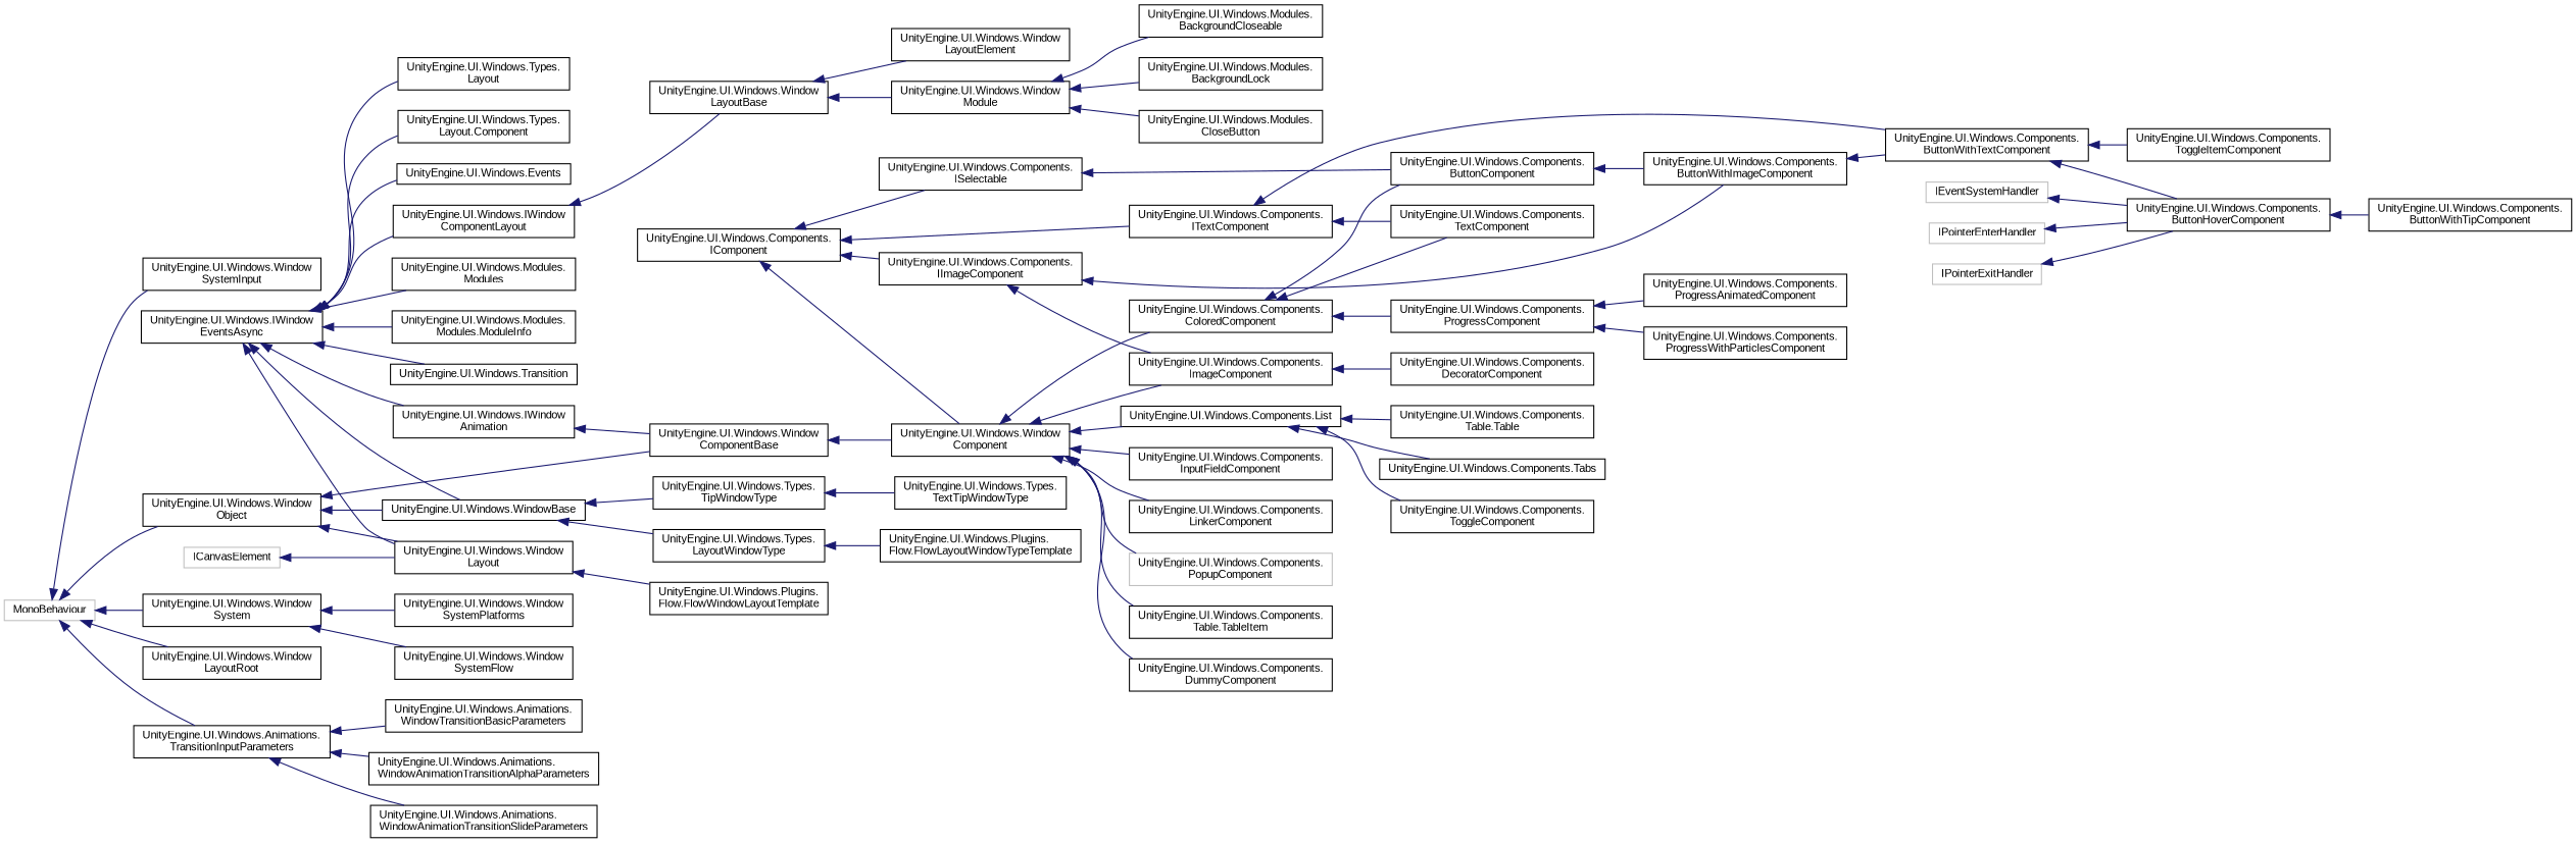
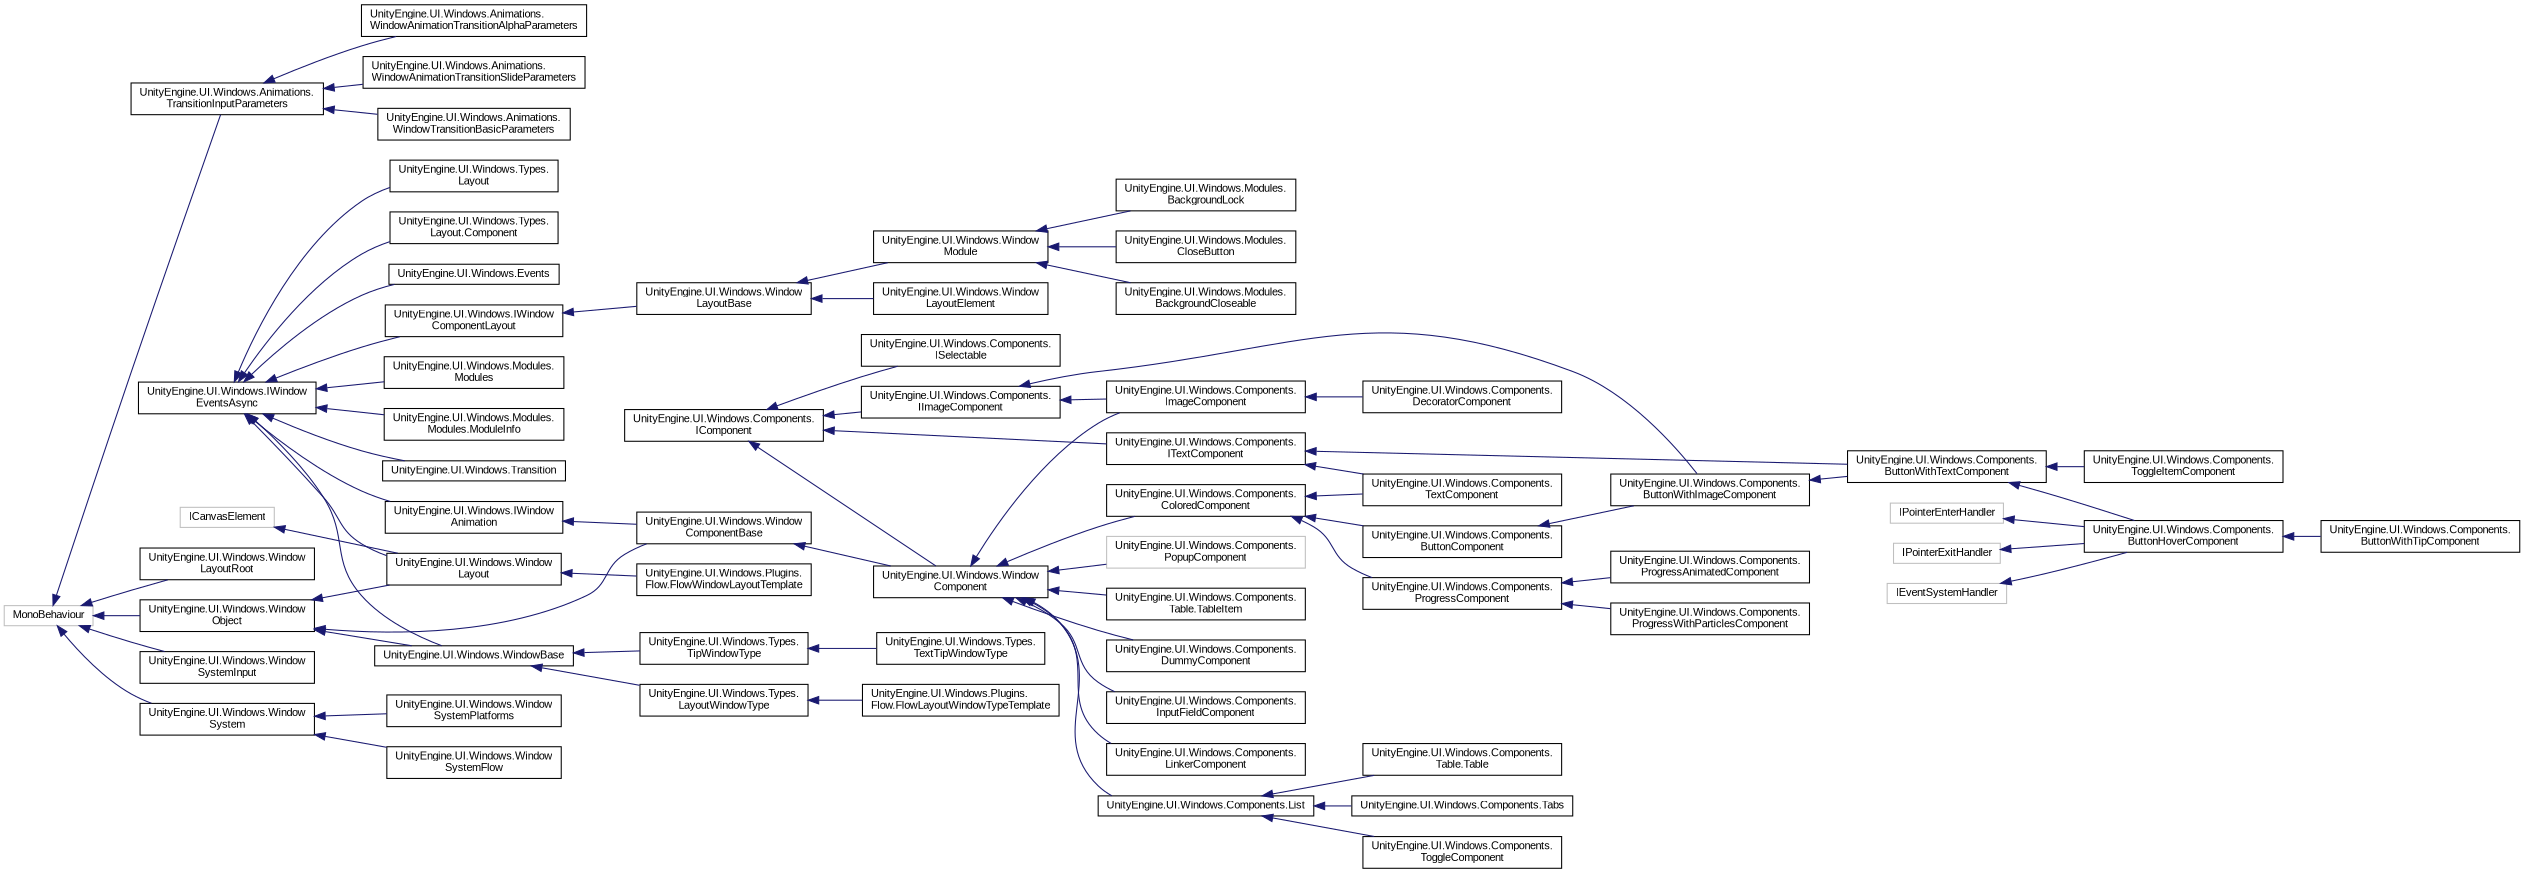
  digraph {
    fontname="Liberation Sans"
    rankdir=LR
    node [color=black fillcolor=white fontname="Liberation Sans" fontsize=10 shape=record style=filled]
    edge [color=midnightblue dir=back fontname="Liberation Sans" fontsize=10 labelfontname=FreeSans labelfontsize=10 style=solid]
    n1 [color=grey75 height=0.2 label=ICanvasElement width=0.4]
    n2 [height=0.2 label="UnityEngine.UI.Windows.Window\lLayout" width=0.4]
    n3 [height=0.2 label="UnityEngine.UI.Windows.Plugins.\lFlow.FlowWindowLayoutTemplate" width=0.4]
    n4 [height=0.2 label="UnityEngine.UI.Windows.Components.\lIComponent" width=0.4]
    n5 [height=0.2 label="UnityEngine.UI.Windows.Components.\lIImageComponent" width=0.4]
    n6 [height=0.2 label="UnityEngine.UI.Windows.Components.\lISelectable" width=0.4]
    n7 [height=0.2 label="UnityEngine.UI.Windows.Components.\lITextComponent" width=0.4]
    n8 [height=0.2 label="UnityEngine.UI.Windows.Window\lComponent" width=0.4]
    n9 [height=0.2 label="UnityEngine.UI.Windows.Components.\lButtonWithImageComponent" width=0.4]
    n10 [height=0.2 label="UnityEngine.UI.Windows.Components.\lImageComponent" width=0.4]
    n11 [height=0.2 label="UnityEngine.UI.Windows.Components.\lButtonComponent" width=0.4]
    n12 [height=0.2 label="UnityEngine.UI.Windows.Components.\lButtonWithTextComponent" width=0.4]
    n13 [height=0.2 label="UnityEngine.UI.Windows.Components.\lTextComponent" width=0.4]
    n14 [height=0.2 label="UnityEngine.UI.Windows.Components.\lColoredComponent" width=0.4]
    n15 [height=0.2 label="UnityEngine.UI.Windows.Components.\lDummyComponent" width=0.4]
    n16 [height=0.2 label="UnityEngine.UI.Windows.Components.\lInputFieldComponent" width=0.4]
    n17 [height=0.2 label="UnityEngine.UI.Windows.Components.\lLinkerComponent" width=0.4]
    n18 [height=0.2 label="UnityEngine.UI.Windows.Components.List" width=0.4]
    n19 [color=grey75 height=0.2 label="UnityEngine.UI.Windows.Components.\lPopupComponent" width=0.4]
    n20 [height=0.2 label="UnityEngine.UI.Windows.Components.\lTable.TableItem" width=0.4]
    n21 [height=0.2 label="UnityEngine.UI.Windows.Components.\lDecoratorComponent" width=0.4]
    n22 [height=0.2 label="UnityEngine.UI.Windows.Components.\lButtonHoverComponent" width=0.4]
    n23 [height=0.2 label="UnityEngine.UI.Windows.Components.\lToggleItemComponent" width=0.4]
    n24 [height=0.2 label="UnityEngine.UI.Windows.Components.\lButtonWithTipComponent" width=0.4]
    n25 [height=0.2 label="UnityEngine.UI.Windows.Components.\lProgressComponent" width=0.4]
    n26 [height=0.2 label="UnityEngine.UI.Windows.Components.\lTable.Table" width=0.4]
    n27 [height=0.2 label="UnityEngine.UI.Windows.Components.Tabs" width=0.4]
    n28 [height=0.2 label="UnityEngine.UI.Windows.Components.\lToggleComponent" width=0.4]
    n29 [height=0.2 label="UnityEngine.UI.Windows.Components.\lProgressAnimatedComponent" width=0.4]
    n30 [height=0.2 label="UnityEngine.UI.Windows.Components.\lProgressWithParticlesComponent" width=0.4]
    n31 [color=grey75 height=0.2 label=IEventSystemHandler width=0.4]
    n32 [color=grey75 height=0.2 label=IPointerEnterHandler width=0.4]
    n33 [color=grey75 height=0.2 label=IPointerExitHandler width=0.4]
    n34 [height=0.2 label="UnityEngine.UI.Windows.IWindow\lEventsAsync" width=0.4]
    n35 [height=0.2 label="UnityEngine.UI.Windows.Events" width=0.4]
    n36 [height=0.2 label="UnityEngine.UI.Windows.IWindow\lAnimation" width=0.4]
    n37 [height=0.2 label="UnityEngine.UI.Windows.IWindow\lComponentLayout" width=0.4]
    n38 [height=0.2 label="UnityEngine.UI.Windows.Modules.\lModules" width=0.4]
    n39 [height=0.2 label="UnityEngine.UI.Windows.Modules.\lModules.ModuleInfo" width=0.4]
    n40 [height=0.2 label="UnityEngine.UI.Windows.Transition" width=0.4]
    n41 [height=0.2 label="UnityEngine.UI.Windows.Types.\lLayout" width=0.4]
    n42 [height=0.2 label="UnityEngine.UI.Windows.Types.\lLayout.Component" width=0.4]
    n43 [height=0.2 label="UnityEngine.UI.Windows.WindowBase" width=0.4]
    n44 [height=0.2 label="UnityEngine.UI.Windows.Window\lComponentBase" width=0.4]
    n45 [height=0.2 label="UnityEngine.UI.Windows.Window\lLayoutBase" width=0.4]
    n46 [height=0.2 label="UnityEngine.UI.Windows.Types.\lLayoutWindowType" width=0.4]
    n47 [height=0.2 label="UnityEngine.UI.Windows.Types.\lTipWindowType" width=0.4]
    n48 [height=0.2 label="UnityEngine.UI.Windows.Window\lLayoutElement" width=0.4]
    n49 [height=0.2 label="UnityEngine.UI.Windows.Window\lModule" width=0.4]
    n50 [height=0.2 label="UnityEngine.UI.Windows.Modules.\lBackgroundCloseable" width=0.4]
    n51 [height=0.2 label="UnityEngine.UI.Windows.Modules.\lBackgroundLock" width=0.4]
    n52 [height=0.2 label="UnityEngine.UI.Windows.Modules.\lCloseButton" width=0.4]
    n53 [height=0.2 label="UnityEngine.UI.Windows.Plugins.\lFlow.FlowLayoutWindowTypeTemplate" width=0.4]
    n54 [height=0.2 label="UnityEngine.UI.Windows.Types.\lTextTipWindowType" width=0.4]
    n55 [color=grey75 height=0.2 label=MonoBehaviour width=0.4]
    n56 [height=0.2 label="UnityEngine.UI.Windows.Animations.\lTransitionInputParameters" width=0.4]
    n57 [height=0.2 label="UnityEngine.UI.Windows.Window\lLayoutRoot" width=0.4]
    n58 [height=0.2 label="UnityEngine.UI.Windows.Window\lObject" width=0.4]
    n59 [height=0.2 label="UnityEngine.UI.Windows.Window\lSystem" width=0.4]
    n60 [height=0.2 label="UnityEngine.UI.Windows.Window\lSystemInput" width=0.4]
    n61 [height=0.2 label="UnityEngine.UI.Windows.Animations.\lWindowAnimationTransitionAlphaParameters" width=0.4]
    n62 [height=0.2 label="UnityEngine.UI.Windows.Animations.\lWindowAnimationTransitionSlideParameters" width=0.4]
    n63 [height=0.2 label="UnityEngine.UI.Windows.Animations.\lWindowTransitionBasicParameters" width=0.4]
    n64 [height=0.2 label="UnityEngine.UI.Windows.Window\lSystemFlow" width=0.4]
    n65 [height=0.2 label="UnityEngine.UI.Windows.Window\lSystemPlatforms" width=0.4]
    n1 -> n2
    n2 -> n3
    n4 -> n5
    n4 -> n6
    n4 -> n7
    n4 -> n8
    n5 -> n9
    n5 -> n10
-   n6 -> n11
    n7 -> n12
    n7 -> n13
    n8 -> n10
    n8 -> n14
    n8 -> n15
    n8 -> n16
    n8 -> n17
    n8 -> n18
    n8 -> n19
    n8 -> n20
    n9 -> n12
    n10 -> n21
    n11 -> n9
    n12 -> n22
    n12 -> n23
    n14 -> n11
    n14 -> n13
    n14 -> n25
    n18 -> n26
    n18 -> n27
    n18 -> n28
    n22 -> n24
    n25 -> n29
    n25 -> n30
    n31 -> n22
    n32 -> n22
    n33 -> n22
    n34 -> n2
    n34 -> n35
    n34 -> n36
    n34 -> n37
    n34 -> n38
    n34 -> n39
    n34 -> n40
    n34 -> n41
    n34 -> n42
    n34 -> n43
    n36 -> n44
    n37 -> n45
    n43 -> n46
    n43 -> n47
    n44 -> n8
    n45 -> n48
    n45 -> n49
    n46 -> n53
    n47 -> n54
    n49 -> n50
    n49 -> n51
    n49 -> n52
    n55 -> n56
    n55 -> n57
    n55 -> n58
    n55 -> n59
    n55 -> n60
    n56 -> n61
    n56 -> n62
    n56 -> n63
    n58 -> n2
    n58 -> n43
    n58 -> n44
    n59 -> n64
    n59 -> n65
  }
